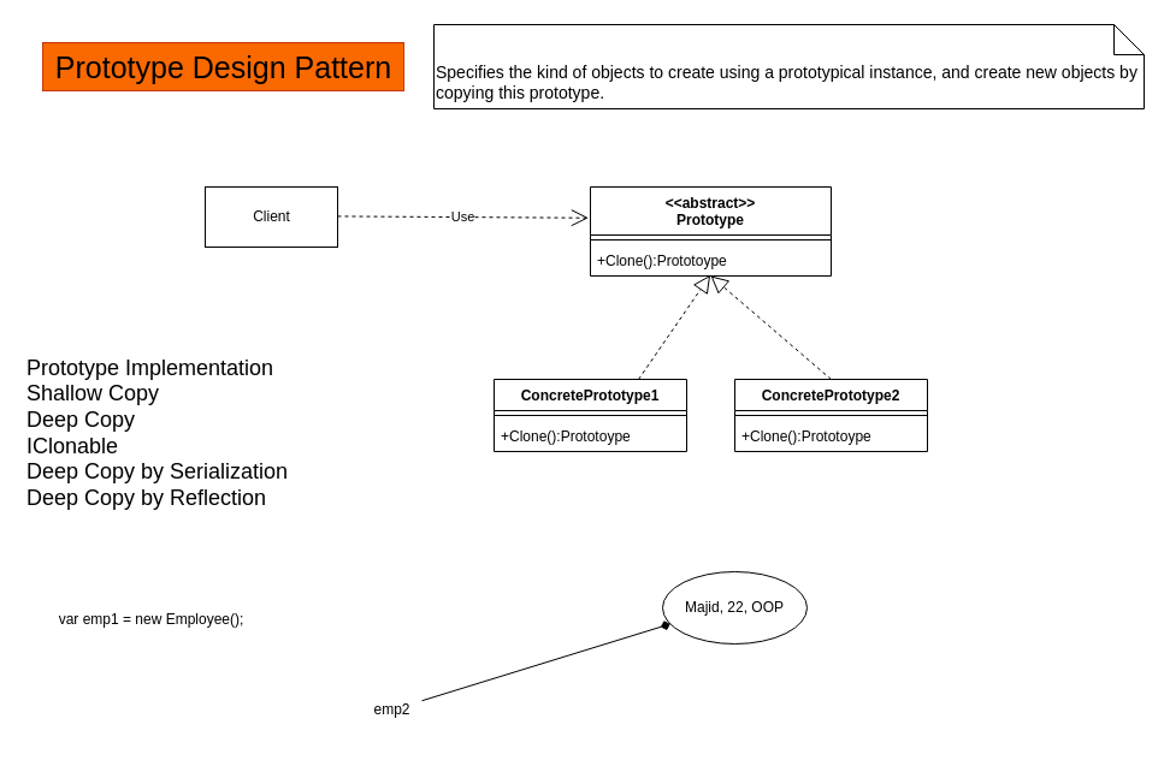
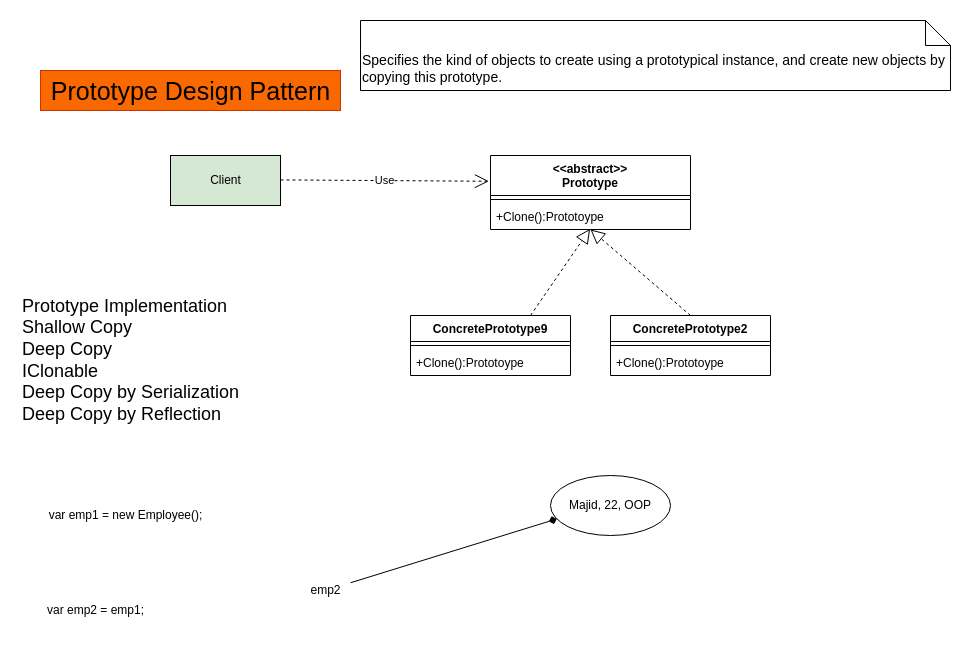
  <mxCell id="0" />
  <mxCell id="1" parent="0" />
- <mxCell id="2" value="Prototype Design Pattern" style="text;html=1;align=center;verticalAlign=middle;resizable=1;points=[];autosize=1;strokeColor=#C73500;fillColor=#fa6800;fontColor=#000000;fontSize=25;movable=1;rotatable=1;deletable=1;editable=1;connectable=1;" parent="1" vertex="1"><mxGeometry x="35" y="35" width="300" height="40" as="geometry" /></mxCell>
+ <mxCell id="2" value="Prototype Design Pattern" style="text;html=1;align=center;verticalAlign=middle;resizable=1;points=[];autosize=1;strokeColor=#C73500;fillColor=#fa6800;fontColor=#000000;fontSize=25;movable=1;rotatable=1;deletable=1;editable=1;connectable=1;" parent="1" vertex="1"><mxGeometry x="40" y="70" width="300" height="40" as="geometry" /></mxCell>
  <mxCell id="3" value="&lt;span style=&quot;font-size: 14px;&quot;&gt;Specifies the kind of objects to create using a prototypical instance, and create new objects by copying this prototype.&lt;/span&gt;" style="shape=note2;boundedLbl=1;whiteSpace=wrap;html=1;size=25;verticalAlign=top;align=left;movable=1;resizable=1;rotatable=1;deletable=1;editable=1;connectable=1;" parent="1" vertex="1"><mxGeometry x="360" y="20" width="590" height="70" as="geometry" /></mxCell>
  <mxCell id="4" value="&lt;&lt;abstract&gt;&gt;&#10;Prototype" style="swimlane;fontStyle=1;align=center;verticalAlign=top;childLayout=stackLayout;horizontal=1;startSize=40;horizontalStack=0;resizeParent=1;resizeParentMax=0;resizeLast=0;collapsible=1;marginBottom=0;" parent="1" vertex="1"><mxGeometry x="490" y="155" width="200" height="74" as="geometry" /></mxCell>
  <mxCell id="5" value="" style="line;strokeWidth=1;fillColor=none;align=left;verticalAlign=middle;spacingTop=-1;spacingLeft=3;spacingRight=3;rotatable=0;labelPosition=right;points=[];portConstraint=eastwest;strokeColor=inherit;" parent="4" vertex="1"><mxGeometry y="40" width="200" height="8" as="geometry" /></mxCell>
  <mxCell id="6" value="+Clone():Prototoype" style="text;strokeColor=none;fillColor=none;align=left;verticalAlign=top;spacingLeft=4;spacingRight=4;overflow=hidden;rotatable=0;points=[[0,0.5],[1,0.5]];portConstraint=eastwest;" parent="4" vertex="1"><mxGeometry y="48" width="200" height="26" as="geometry" /></mxCell>
- <mxCell id="7" value="Client" style="html=1;" parent="1" vertex="1"><mxGeometry x="170" y="155" width="110" height="50" as="geometry" /></mxCell>
- <mxCell id="8" value="ConcretePrototype1" style="swimlane;fontStyle=1;align=center;verticalAlign=top;childLayout=stackLayout;horizontal=1;startSize=26;horizontalStack=0;resizeParent=1;resizeParentMax=0;resizeLast=0;collapsible=1;marginBottom=0;" parent="1" vertex="1"><mxGeometry x="410" y="315" width="160" height="60" as="geometry" /></mxCell>
+ <mxCell id="7" value="Client" style="html=1;fillColor=#d5e8d4;" parent="1" vertex="1"><mxGeometry x="170" y="155" width="110" height="50" as="geometry" /></mxCell>
+ <mxCell id="8" value="ConcretePrototype9" style="swimlane;fontStyle=1;align=center;verticalAlign=top;childLayout=stackLayout;horizontal=1;startSize=26;horizontalStack=0;resizeParent=1;resizeParentMax=0;resizeLast=0;collapsible=1;marginBottom=0;" parent="1" vertex="1"><mxGeometry x="410" y="315" width="160" height="60" as="geometry" /></mxCell>
  <mxCell id="9" value="" style="line;strokeWidth=1;fillColor=none;align=left;verticalAlign=middle;spacingTop=-1;spacingLeft=3;spacingRight=3;rotatable=0;labelPosition=right;points=[];portConstraint=eastwest;strokeColor=inherit;" parent="8" vertex="1"><mxGeometry y="26" width="160" height="8" as="geometry" /></mxCell>
  <mxCell id="10" value="+Clone():Prototoype" style="text;strokeColor=none;fillColor=none;align=left;verticalAlign=top;spacingLeft=4;spacingRight=4;overflow=hidden;rotatable=0;points=[[0,0.5],[1,0.5]];portConstraint=eastwest;" parent="8" vertex="1"><mxGeometry y="34" width="160" height="26" as="geometry" /></mxCell>
  <mxCell id="11" value="ConcretePrototype2" style="swimlane;fontStyle=1;align=center;verticalAlign=top;childLayout=stackLayout;horizontal=1;startSize=26;horizontalStack=0;resizeParent=1;resizeParentMax=0;resizeLast=0;collapsible=1;marginBottom=0;" parent="1" vertex="1"><mxGeometry x="610" y="315" width="160" height="60" as="geometry" /></mxCell>
  <mxCell id="12" value="" style="line;strokeWidth=1;fillColor=none;align=left;verticalAlign=middle;spacingTop=-1;spacingLeft=3;spacingRight=3;rotatable=0;labelPosition=right;points=[];portConstraint=eastwest;strokeColor=inherit;" parent="11" vertex="1"><mxGeometry y="26" width="160" height="8" as="geometry" /></mxCell>
  <mxCell id="13" value="+Clone():Prototoype" style="text;strokeColor=none;fillColor=none;align=left;verticalAlign=top;spacingLeft=4;spacingRight=4;overflow=hidden;rotatable=0;points=[[0,0.5],[1,0.5]];portConstraint=eastwest;" parent="11" vertex="1"><mxGeometry y="34" width="160" height="26" as="geometry" /></mxCell>
  <mxCell id="14" value="" style="endArrow=block;dashed=1;endFill=0;endSize=12;html=1;entryX=0.498;entryY=0.976;entryDx=0;entryDy=0;entryPerimeter=0;exitX=0.75;exitY=0;exitDx=0;exitDy=0;" parent="1" source="8" target="6" edge="1"><mxGeometry width="160" relative="1" as="geometry"><mxPoint x="430" y="265" as="sourcePoint" /><mxPoint x="590" y="265" as="targetPoint" /></mxGeometry></mxCell>
  <mxCell id="15" value="" style="endArrow=block;dashed=1;endFill=0;endSize=12;html=1;exitX=0.5;exitY=0;exitDx=0;exitDy=0;entryX=0.5;entryY=1;entryDx=0;entryDy=0;" parent="1" source="11" target="4" edge="1"><mxGeometry width="160" relative="1" as="geometry"><mxPoint x="430" y="265" as="sourcePoint" /><mxPoint x="590" y="235" as="targetPoint" /></mxGeometry></mxCell>
  <mxCell id="16" value="Use" style="endArrow=open;endSize=12;dashed=1;html=1;entryX=-0.008;entryY=0.348;entryDx=0;entryDy=0;entryPerimeter=0;" parent="1" target="4" edge="1"><mxGeometry width="160" relative="1" as="geometry"><mxPoint x="280" y="179.41" as="sourcePoint" /><mxPoint x="440" y="179.41" as="targetPoint" /></mxGeometry></mxCell>
  <mxCell id="17" value="&lt;font style=&quot;font-size: 18px;&quot;&gt;Prototype Implementation&amp;nbsp;&lt;br&gt;Shallow Copy&lt;br&gt;Deep Copy&lt;br&gt;IClonable&lt;br&gt;Deep Copy by Serialization&lt;br&gt;Deep Copy by Reflection&lt;br&gt;&lt;/font&gt;" style="text;html=1;align=left;verticalAlign=middle;resizable=0;points=[];autosize=1;strokeColor=none;fillColor=none;" parent="1" vertex="1"><mxGeometry x="20" y="290" width="240" height="140" as="geometry" /></mxCell>
  <mxCell id="18" value="var emp1 = new Employee();" style="text;html=1;align=center;verticalAlign=middle;resizable=0;points=[];autosize=1;strokeColor=none;fillColor=none;" vertex="1" parent="1"><mxGeometry x="35" y="500" width="180" height="30" as="geometry" /></mxCell>
+ <mxCell id="19" value="var emp2 = emp1;" style="text;html=1;align=center;verticalAlign=middle;resizable=0;points=[];autosize=1;strokeColor=none;fillColor=none;" vertex="1" parent="1"><mxGeometry x="35" y="595" width="120" height="30" as="geometry" /></mxCell>
  <mxCell id="20" value="Majid, 22, OOP" style="ellipse;whiteSpace=wrap;html=1;" vertex="1" parent="1"><mxGeometry x="550" y="475" width="120" height="60" as="geometry" /></mxCell>
  <mxCell id="21" style="edgeStyle=none;html=1;entryX=0;entryY=0.75;entryDx=0;entryDy=0;endArrow=diamond;" edge="1" parent="1" source="22" target="20"><mxGeometry relative="1" as="geometry" /></mxCell>
  <mxCell id="22" value="emp2" style="text;html=1;align=center;verticalAlign=middle;resizable=0;points=[];autosize=1;strokeColor=none;fillColor=none;" vertex="1" parent="1"><mxGeometry x="300" y="575" width="50" height="30" as="geometry" /></mxCell>
